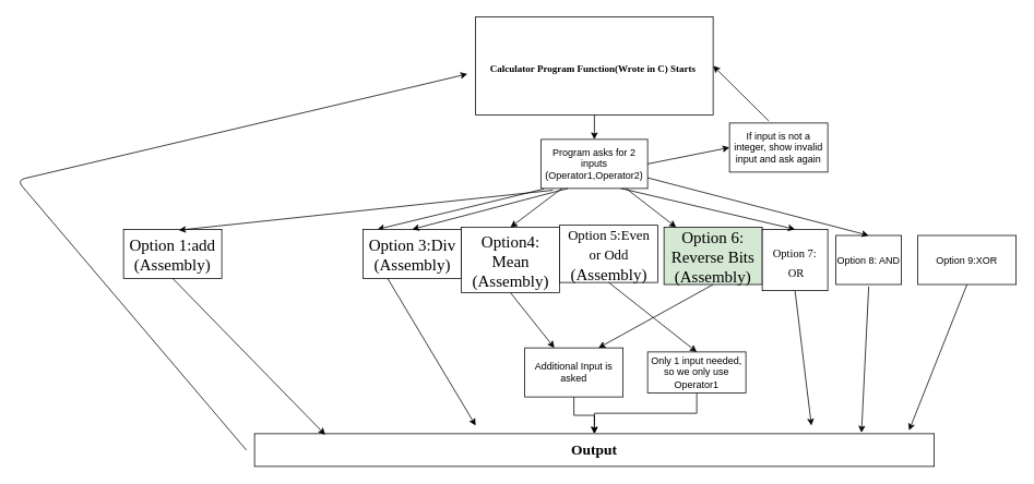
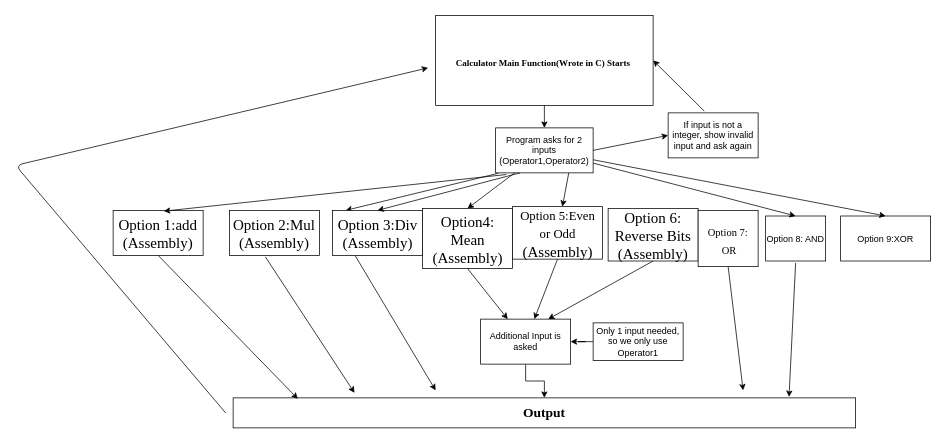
  <mxCell id="0" />
  <mxCell id="1" parent="0" />
- <mxCell id="2" value="&lt;span style=&quot;white-space: normal&quot;&gt;&lt;font style=&quot;font-size: 12px&quot;&gt;Calculator Program Function(Wrote in C) Starts&amp;nbsp;&lt;/font&gt;&lt;/span&gt;" style="rounded=0;whiteSpace=wrap;html=1;fontFamily=Times New Roman;fontSize=20;fontStyle=1" parent="1" vertex="1"><mxGeometry x="580" y="20" width="290" height="120" as="geometry" /></mxCell>
+ <mxCell id="2" value="&lt;span style=&quot;white-space: normal&quot;&gt;&lt;font style=&quot;font-size: 12px&quot;&gt;Calculator Main Function(Wrote in C) Starts&amp;nbsp;&lt;/font&gt;&lt;/span&gt;" style="rounded=0;whiteSpace=wrap;html=1;fontFamily=Times New Roman;fontSize=20;fontStyle=1" parent="1" vertex="1"><mxGeometry x="580" y="20" width="290" height="120" as="geometry" /></mxCell>
  <mxCell id="3" value="" style="endArrow=classic;html=1;fontFamily=Times New Roman;fontSize=20;exitX=0.5;exitY=1;exitDx=0;exitDy=0;" parent="1" source="2" target="4" edge="1"><mxGeometry width="50" height="50" relative="1" as="geometry"><mxPoint x="735" y="150" as="sourcePoint" /><mxPoint x="730" y="200" as="targetPoint" /></mxGeometry></mxCell>
  <mxCell id="4" value="Program asks for 2 inputs&lt;br&gt;(Operator1,Operator2)" style="rounded=0;whiteSpace=wrap;html=1;fontFamily=Helvetica;" parent="1" vertex="1"><mxGeometry x="660" y="170" width="130" height="60" as="geometry" /></mxCell>
  <mxCell id="5" value="" style="endArrow=classic;html=1;fontFamily=Times New Roman;fontSize=20;exitX=0.027;exitY=1.01;exitDx=0;exitDy=0;exitPerimeter=0;entryX=0.5;entryY=0;entryDx=0;entryDy=0;" parent="1" source="4" edge="1"><mxGeometry width="50" height="50" relative="1" as="geometry"><mxPoint x="670" y="300" as="sourcePoint" /><mxPoint x="460" y="280" as="targetPoint" /></mxGeometry></mxCell>
  <mxCell id="6" value="Option 3:Div&lt;br&gt;(Assembly)" style="rounded=0;whiteSpace=wrap;html=1;fontFamily=Times New Roman;fontSize=20;" parent="1" vertex="1"><mxGeometry x="442.5" y="280" width="120" height="60" as="geometry" /></mxCell>
  <mxCell id="7" value="Option4: Mean&lt;br&gt;(Assembly)" style="rounded=0;whiteSpace=wrap;html=1;fontFamily=Times New Roman;fontSize=20;" parent="1" vertex="1"><mxGeometry x="562.5" y="277.5" width="120" height="80" as="geometry" /></mxCell>
  <mxCell id="8" value="&lt;font style=&quot;font-size: 17px&quot;&gt;Option 5:Even or Odd&lt;br&gt;&lt;span style=&quot;font-size: 20px&quot;&gt;(Assembly)&lt;/span&gt;&lt;br&gt;&lt;/font&gt;" style="rounded=0;whiteSpace=wrap;html=1;fontFamily=Times New Roman;fontSize=20;" parent="1" vertex="1"><mxGeometry x="682.5" y="275" width="120" height="70" as="geometry" /></mxCell>
- <mxCell id="9" value="Option 6: Reverse Bits&lt;br&gt;(Assembly)" style="rounded=0;whiteSpace=wrap;html=1;fontFamily=Times New Roman;fontSize=20;fillColor=#d5e8d4;" parent="1" vertex="1"><mxGeometry x="810" y="277.5" width="120" height="70" as="geometry" /></mxCell>
+ <mxCell id="9" value="Option 6: Reverse Bits&lt;br&gt;(Assembly)" style="rounded=0;whiteSpace=wrap;html=1;fontFamily=Times New Roman;fontSize=20;" parent="1" vertex="1"><mxGeometry x="810" y="277.5" width="120" height="70" as="geometry" /></mxCell>
  <mxCell id="10" value="&lt;font style=&quot;font-size: 14px&quot;&gt;Option 7: &amp;nbsp;OR&lt;br&gt;&lt;/font&gt;" style="rounded=0;whiteSpace=wrap;html=1;fontFamily=Times New Roman;fontSize=20;" parent="1" vertex="1"><mxGeometry x="930" y="280" width="80" height="75" as="geometry" /></mxCell>
  <mxCell id="11" value="Option 1:add&lt;br&gt;(Assembly)" style="rounded=0;whiteSpace=wrap;html=1;fontFamily=Times New Roman;fontSize=20;" parent="1" vertex="1"><mxGeometry x="150" y="280" width="120" height="60" as="geometry" /></mxCell>
+ <mxCell id="12" value="Option 2:Mul&lt;br&gt;(Assembly)" style="rounded=0;whiteSpace=wrap;html=1;fontFamily=Times New Roman;fontSize=20;" parent="1" vertex="1"><mxGeometry x="305" y="280" width="120" height="60" as="geometry" /></mxCell>
  <mxCell id="13" value="" style="endArrow=classic;html=1;fontFamily=Times New Roman;fontSize=20;entryX=0.563;entryY=0.017;entryDx=0;entryDy=0;entryPerimeter=0;exitX=0.11;exitY=1.037;exitDx=0;exitDy=0;exitPerimeter=0;" parent="1" source="4" target="11" edge="1"><mxGeometry width="50" height="50" relative="1" as="geometry"><mxPoint x="270" y="410" as="sourcePoint" /><mxPoint x="320" y="360" as="targetPoint" /></mxGeometry></mxCell>
  <mxCell id="14" value="" style="endArrow=classic;html=1;fontFamily=Times New Roman;fontSize=20;entryX=0.5;entryY=0;entryDx=0;entryDy=0;exitX=0.25;exitY=1;exitDx=0;exitDy=0;" parent="1" source="4" target="6" edge="1"><mxGeometry width="50" height="50" relative="1" as="geometry"><mxPoint x="270" y="410" as="sourcePoint" /><mxPoint x="320" y="360" as="targetPoint" /></mxGeometry></mxCell>
  <mxCell id="15" value="" style="endArrow=classic;html=1;fontFamily=Times New Roman;fontSize=20;entryX=0.5;entryY=0;entryDx=0;entryDy=0;" parent="1" source="4" target="7" edge="1"><mxGeometry width="50" height="50" relative="1" as="geometry"><mxPoint x="270" y="410" as="sourcePoint" /><mxPoint x="320" y="360" as="targetPoint" /></mxGeometry></mxCell>
- <mxCell id="16" value="" style="edgeStyle=orthogonalEdgeStyle;rounded=0;orthogonalLoop=1;jettySize=auto;html=1;" parent="1" source="17" target="24" edge="1"><mxGeometry relative="1" as="geometry" /></mxCell>
+ <mxCell id="16" value="" style="edgeStyle=orthogonalEdgeStyle;rounded=0;orthogonalLoop=1;jettySize=auto;html=1;" parent="1" source="17" target="23" edge="1"><mxGeometry relative="1" as="geometry" /></mxCell>
  <mxCell id="17" value="Only 1 input needed, so we only use Operator1" style="rounded=0;whiteSpace=wrap;html=1;" parent="1" vertex="1"><mxGeometry x="790" y="430" width="120" height="50" as="geometry" /></mxCell>
- <mxCell id="18" value="" style="endArrow=classic;html=1;fontFamily=Helvetica;fontSize=20;entryX=0.5;entryY=0;entryDx=0;entryDy=0;exitX=0.5;exitY=1;exitDx=0;exitDy=0;" parent="1" source="8" target="17" edge="1"><mxGeometry width="50" height="50" relative="1" as="geometry"><mxPoint x="270" y="550" as="sourcePoint" /><mxPoint x="320" y="500" as="targetPoint" /></mxGeometry></mxCell>
+ <mxCell id="18" value="" style="endArrow=classic;html=1;fontFamily=Helvetica;fontSize=20;exitX=0.5;exitY=1;exitDx=0;exitDy=0;" parent="1" source="8" target="23" edge="1"><mxGeometry width="50" height="50" relative="1" as="geometry"><mxPoint x="270" y="550" as="sourcePoint" /><mxPoint x="320" y="500" as="targetPoint" /></mxGeometry></mxCell>
  <mxCell id="19" value="" style="endArrow=classic;html=1;fontFamily=Helvetica;fontSize=20;entryX=0.75;entryY=0;entryDx=0;entryDy=0;exitX=0.5;exitY=1;exitDx=0;exitDy=0;" parent="1" source="9" target="23" edge="1"><mxGeometry width="50" height="50" relative="1" as="geometry"><mxPoint x="270" y="550" as="sourcePoint" /><mxPoint x="320" y="500" as="targetPoint" /></mxGeometry></mxCell>
- <mxCell id="20" value="" style="endArrow=classic;html=1;fontFamily=Helvetica;fontSize=20;entryX=0.5;entryY=0;entryDx=0;entryDy=0;exitX=0.75;exitY=1;exitDx=0;exitDy=0;" parent="1" source="4" target="10" edge="1"><mxGeometry width="50" height="50" relative="1" as="geometry"><mxPoint x="270" y="550" as="sourcePoint" /><mxPoint x="320" y="500" as="targetPoint" /></mxGeometry></mxCell>
+ <mxCell id="20" value="" style="endArrow=classic;html=1;fontFamily=Helvetica;fontSize=20;exitX=0.75;exitY=1;exitDx=0;exitDy=0;" parent="1" source="4" target="8" edge="1"><mxGeometry width="50" height="50" relative="1" as="geometry"><mxPoint x="270" y="550" as="sourcePoint" /><mxPoint x="320" y="500" as="targetPoint" /></mxGeometry></mxCell>
  <mxCell id="21" value="" style="endArrow=classic;html=1;fontFamily=Helvetica;fontSize=20;exitX=0.5;exitY=1;exitDx=0;exitDy=0;" parent="1" source="7" target="23" edge="1"><mxGeometry width="50" height="50" relative="1" as="geometry"><mxPoint x="270" y="550" as="sourcePoint" /><mxPoint x="690" y="440" as="targetPoint" /></mxGeometry></mxCell>
  <mxCell id="22" value="" style="edgeStyle=orthogonalEdgeStyle;rounded=0;orthogonalLoop=1;jettySize=auto;html=1;" parent="1" source="23" target="24" edge="1"><mxGeometry relative="1" as="geometry" /></mxCell>
  <mxCell id="23" value="Additional Input is asked" style="rounded=0;whiteSpace=wrap;html=1;" parent="1" vertex="1"><mxGeometry x="640" y="425" width="120" height="60" as="geometry" /></mxCell>
  <mxCell id="24" value="&lt;h2&gt;&lt;font face=&quot;Comic Sans MS&quot;&gt;Output&lt;/font&gt;&lt;/h2&gt;" style="rounded=0;whiteSpace=wrap;html=1;" parent="1" vertex="1"><mxGeometry x="310" y="530" width="830" height="40" as="geometry" /></mxCell>
  <mxCell id="25" value="" style="endArrow=classic;html=1;exitX=0.5;exitY=1;exitDx=0;exitDy=0;entryX=0.104;entryY=0.033;entryDx=0;entryDy=0;entryPerimeter=0;" parent="1" source="11" target="24" edge="1"><mxGeometry width="50" height="50" relative="1" as="geometry"><mxPoint x="270" y="650" as="sourcePoint" /><mxPoint x="390" y="520" as="targetPoint" /></mxGeometry></mxCell>
+ <mxCell id="26" value="" style="endArrow=classic;html=1;exitX=0.4;exitY=1.033;exitDx=0;exitDy=0;exitPerimeter=0;entryX=0.195;entryY=-0.167;entryDx=0;entryDy=0;entryPerimeter=0;" parent="1" source="12" target="24" edge="1"><mxGeometry width="50" height="50" relative="1" as="geometry"><mxPoint x="270" y="650" as="sourcePoint" /><mxPoint x="440" y="530" as="targetPoint" /></mxGeometry></mxCell>
  <mxCell id="27" value="" style="endArrow=classic;html=1;exitX=0.25;exitY=1;exitDx=0;exitDy=0;" parent="1" source="6" edge="1"><mxGeometry width="50" height="50" relative="1" as="geometry"><mxPoint x="270" y="650" as="sourcePoint" /><mxPoint x="580" y="520" as="targetPoint" /></mxGeometry></mxCell>
  <mxCell id="28" value="" style="endArrow=classic;html=1;jumpStyle=arc;" parent="1" edge="1"><mxGeometry width="50" height="50" relative="1" as="geometry"><mxPoint x="300" y="550" as="sourcePoint" /><mxPoint x="570" y="90" as="targetPoint" /><Array as="points"><mxPoint x="20" y="220" /></Array></mxGeometry></mxCell>
  <mxCell id="29" value="" style="endArrow=classic;html=1;exitX=0.5;exitY=1;exitDx=0;exitDy=0;" parent="1" source="10" edge="1"><mxGeometry width="50" height="50" relative="1" as="geometry"><mxPoint x="260" y="730" as="sourcePoint" /><mxPoint x="990" y="520" as="targetPoint" /></mxGeometry></mxCell>
  <mxCell id="30" value="If input is not a integer, show invalid input and ask again" style="rounded=0;whiteSpace=wrap;html=1;" vertex="1" parent="1"><mxGeometry x="890" y="150" width="120" height="60" as="geometry" /></mxCell>
  <mxCell id="31" value="" style="endArrow=classic;html=1;exitX=1;exitY=0.5;exitDx=0;exitDy=0;" edge="1" parent="1" source="4"><mxGeometry width="50" height="50" relative="1" as="geometry"><mxPoint x="840" y="230" as="sourcePoint" /><mxPoint x="890" y="180" as="targetPoint" /></mxGeometry></mxCell>
  <mxCell id="32" value="" style="endArrow=classic;html=1;entryX=1;entryY=0.5;entryDx=0;entryDy=0;exitX=0.401;exitY=-0.04;exitDx=0;exitDy=0;exitPerimeter=0;" edge="1" parent="1" source="30" target="2"><mxGeometry width="50" height="50" relative="1" as="geometry"><mxPoint x="170" y="650" as="sourcePoint" /><mxPoint x="220" y="600" as="targetPoint" /></mxGeometry></mxCell>
  <mxCell id="33" value="Option 8: AND" style="rounded=0;whiteSpace=wrap;html=1;" vertex="1" parent="1"><mxGeometry x="1020" y="287.5" width="80" height="60" as="geometry" /></mxCell>
  <mxCell id="34" value="Option 9:XOR" style="rounded=0;whiteSpace=wrap;html=1;" vertex="1" parent="1"><mxGeometry x="1120" y="287.5" width="120" height="60" as="geometry" /></mxCell>
  <mxCell id="35" value="" style="endArrow=classic;html=1;entryX=0.5;entryY=0;entryDx=0;entryDy=0;" edge="1" parent="1" source="4" target="33"><mxGeometry width="50" height="50" relative="1" as="geometry"><mxPoint x="500" y="730" as="sourcePoint" /><mxPoint x="1060" y="280" as="targetPoint" /></mxGeometry></mxCell>
  <mxCell id="36" value="" style="endArrow=classic;html=1;entryX=0.893;entryY=-0.031;entryDx=0;entryDy=0;entryPerimeter=0;" edge="1" parent="1" target="24"><mxGeometry width="50" height="50" relative="1" as="geometry"><mxPoint x="1060" y="350" as="sourcePoint" /><mxPoint x="550" y="680" as="targetPoint" /></mxGeometry></mxCell>
- <mxCell id="37" value="" style="endArrow=classic;html=1;" edge="1" parent="1" source="4" target="9"><mxGeometry width="50" height="50" relative="1" as="geometry"><mxPoint x="70" y="650" as="sourcePoint" /><mxPoint x="120" y="600" as="targetPoint" /></mxGeometry></mxCell>
- <mxCell id="38" value="" style="endArrow=classic;html=1;entryX=0.963;entryY=-0.1;entryDx=0;entryDy=0;entryPerimeter=0;exitX=0.5;exitY=1;exitDx=0;exitDy=0;" edge="1" parent="1" source="34" target="24"><mxGeometry width="50" height="50" relative="1" as="geometry"><mxPoint x="70" y="650" as="sourcePoint" /><mxPoint x="120" y="600" as="targetPoint" /></mxGeometry></mxCell>
+ <mxCell id="37" value="" style="endArrow=classic;html=1;entryX=0.5;entryY=0;entryDx=0;entryDy=0;" edge="1" parent="1" source="4" target="34"><mxGeometry width="50" height="50" relative="1" as="geometry"><mxPoint x="70" y="650" as="sourcePoint" /><mxPoint x="120" y="600" as="targetPoint" /></mxGeometry></mxCell>
